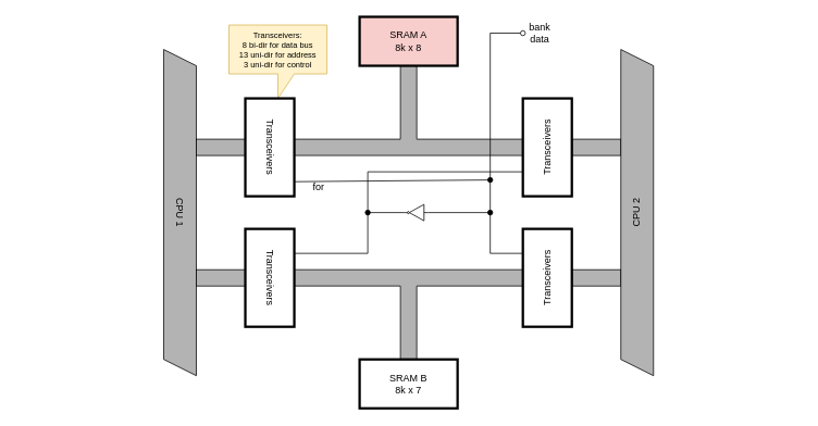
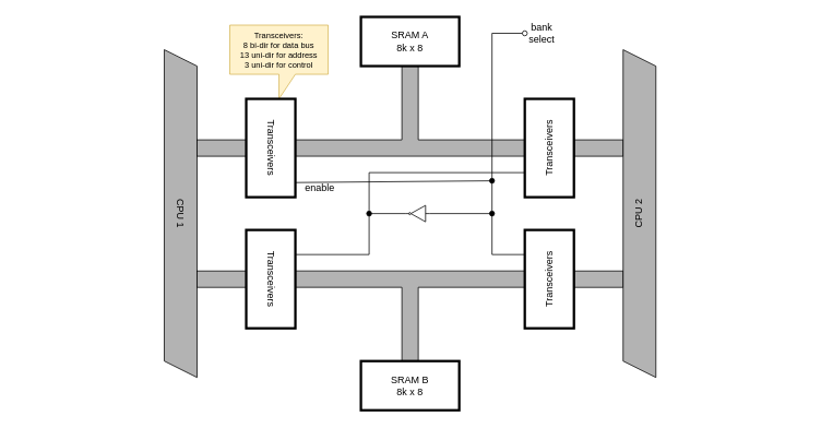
  <mxCell id="0" />
  <mxCell id="1" parent="0" />
  <mxCell id="2" value="CPU 1" style="shape=parallelogram;perimeter=parallelogramPerimeter;whiteSpace=wrap;html=1;fixedSize=1;rotation=90;fillColor=light-dark(#b3b3b3, #ededed);" vertex="1" parent="1"><mxGeometry x="20" y="240" width="400" height="40" as="geometry" /></mxCell>
  <mxCell id="3" value="" style="shape=tee;whiteSpace=wrap;html=1;fillColor=light-dark(#b3b3b3, #ededed);" vertex="1" parent="1"><mxGeometry x="360" y="330" width="280" height="110" as="geometry" /></mxCell>
  <mxCell id="4" value="" style="shape=tee;whiteSpace=wrap;html=1;rotation=-180;fillColor=light-dark(#b3b3b3, #ededed);" vertex="1" parent="1"><mxGeometry x="360" y="80" width="280" height="110" as="geometry" /></mxCell>
  <mxCell id="5" value="" style="verticalLabelPosition=bottom;shadow=0;dashed=0;align=center;html=1;verticalAlign=top;shape=mxgraph.electrical.logic_gates.inverter_2;rotation=-180;strokeWidth=1;" vertex="1" parent="1"><mxGeometry x="494" y="250" width="30" height="20" as="geometry" /></mxCell>
  <mxCell id="6" value="" style="endArrow=none;html=1;rounded=0;exitX=0;exitY=0.5;exitDx=0;exitDy=0;exitPerimeter=0;entryX=0.75;entryY=0;entryDx=0;entryDy=0;" edge="1" parent="1" source="5" target="22"><mxGeometry width="50" height="50" relative="1" as="geometry"><mxPoint x="570" y="300" as="sourcePoint" /><mxPoint x="740" y="260" as="targetPoint" /><Array as="points"><mxPoint x="600" y="260" /><mxPoint x="600" y="310" /></Array></mxGeometry></mxCell>
  <mxCell id="7" value="" style="endArrow=none;html=1;rounded=0;exitX=0.25;exitY=0;exitDx=0;exitDy=0;entryX=0.75;entryY=0;entryDx=0;entryDy=0;" edge="1" parent="1" source="23"><mxGeometry width="50" height="50" relative="1" as="geometry"><mxPoint x="378" y="210" as="sourcePoint" /><mxPoint x="494" y="260" as="targetPoint" /><Array as="points"><mxPoint x="450" y="310" /><mxPoint x="450" y="260" /></Array></mxGeometry></mxCell>
  <mxCell id="8" value="" style="endArrow=none;html=1;rounded=0;entryX=0.25;entryY=0;entryDx=0;entryDy=0;startArrow=oval;startFill=1;" edge="1" parent="1" target="21"><mxGeometry width="50" height="50" relative="1" as="geometry"><mxPoint x="450" y="260" as="sourcePoint" /><mxPoint x="460" y="210" as="targetPoint" /><Array as="points"><mxPoint x="450" y="210" /></Array></mxGeometry></mxCell>
  <mxCell id="9" value="" style="endArrow=oval;html=1;rounded=0;startArrow=oval;startFill=1;endFill=0;" edge="1" parent="1"><mxGeometry width="50" height="50" relative="1" as="geometry"><mxPoint x="600" y="220" as="sourcePoint" /><mxPoint x="640" y="40" as="targetPoint" /><Array as="points"><mxPoint x="600" y="40" /></Array></mxGeometry></mxCell>
  <mxCell id="10" value="" style="endArrow=oval;html=1;rounded=0;exitX=0.851;exitY=-0.003;exitDx=0;exitDy=0;exitPerimeter=0;endFill=1;" edge="1" parent="1" source="24"><mxGeometry width="50" height="50" relative="1" as="geometry"><mxPoint x="390" y="280" as="sourcePoint" /><mxPoint x="600" y="260" as="targetPoint" /><Array as="points"><mxPoint x="600" y="220" /></Array></mxGeometry></mxCell>
- <mxCell id="11" value="for" style="text;html=1;align=center;verticalAlign=middle;whiteSpace=wrap;rounded=0;" vertex="1" parent="1"><mxGeometry x="360" y="224" width="60" height="10" as="geometry" /></mxCell>
+ <mxCell id="11" value="enable" style="text;html=1;align=center;verticalAlign=middle;whiteSpace=wrap;rounded=0;" vertex="1" parent="1"><mxGeometry x="360" y="224" width="60" height="10" as="geometry" /></mxCell>
  <mxCell id="12" value="" style="rounded=0;whiteSpace=wrap;html=1;fillColor=light-dark(#b3b3b3, #ededed);" vertex="1" parent="1"><mxGeometry x="240" y="170" width="60" height="20" as="geometry" /></mxCell>
  <mxCell id="13" value="" style="rounded=0;whiteSpace=wrap;html=1;fillColor=light-dark(#b3b3b3, #ededed);" vertex="1" parent="1"><mxGeometry x="240" y="330" width="60" height="20" as="geometry" /></mxCell>
  <mxCell id="14" value="" style="rounded=0;whiteSpace=wrap;html=1;fillColor=light-dark(#b3b3b3, #ededed);" vertex="1" parent="1"><mxGeometry x="700" y="330" width="60" height="20" as="geometry" /></mxCell>
  <mxCell id="15" value="" style="rounded=0;whiteSpace=wrap;html=1;fillColor=light-dark(#b3b3b3, #ededed);" vertex="1" parent="1"><mxGeometry x="700" y="170" width="60" height="20" as="geometry" /></mxCell>
  <mxCell id="16" value="CPU 2" style="shape=parallelogram;perimeter=parallelogramPerimeter;whiteSpace=wrap;html=1;fixedSize=1;rotation=-90;shadow=0;fillColor=light-dark(#b3b3b3, #ededed);" vertex="1" parent="1"><mxGeometry x="580" y="240" width="400" height="40" as="geometry" /></mxCell>
- <mxCell id="17" value="bank&lt;div&gt;data&lt;/div&gt;" style="text;html=1;align=center;verticalAlign=middle;whiteSpace=wrap;rounded=0;" vertex="1" parent="1"><mxGeometry x="631" y="35" width="60" height="10" as="geometry" /></mxCell>
+ <mxCell id="17" value="bank&lt;div&gt;select&lt;/div&gt;" style="text;html=1;align=center;verticalAlign=middle;whiteSpace=wrap;rounded=0;" vertex="1" parent="1"><mxGeometry x="631" y="35" width="60" height="10" as="geometry" /></mxCell>
  <mxCell id="18" value="Transceivers:&lt;div&gt;8 bi-dir for data bus&lt;/div&gt;&lt;div&gt;13 uni-dir for address&lt;/div&gt;&lt;div&gt;3 uni-dir for control&lt;/div&gt;" style="shape=callout;whiteSpace=wrap;html=1;perimeter=calloutPerimeter;fillColor=#fff2cc;strokeColor=#d6b656;fontSize=10;fontStyle=0" vertex="1" parent="1"><mxGeometry x="280" y="30" width="120" height="90" as="geometry" /></mxCell>
- <mxCell id="19" value="SRAM A&lt;div&gt;8k x 8&lt;/div&gt;" style="rounded=0;whiteSpace=wrap;html=1;strokeWidth=3;fillColor=#f8cecc;" vertex="1" parent="1"><mxGeometry x="440" y="20" width="120" height="60" as="geometry" /></mxCell>
- <mxCell id="20" value="SRAM B&lt;div&gt;8k x 7&lt;/div&gt;" style="rounded=0;whiteSpace=wrap;html=1;strokeWidth=3;" vertex="1" parent="1"><mxGeometry x="440" y="440" width="120" height="60" as="geometry" /></mxCell>
+ <mxCell id="19" value="SRAM A&lt;div&gt;8k x 8&lt;/div&gt;" style="rounded=0;whiteSpace=wrap;html=1;strokeWidth=3;" vertex="1" parent="1"><mxGeometry x="440" y="20" width="120" height="60" as="geometry" /></mxCell>
+ <mxCell id="20" value="SRAM B&lt;div&gt;8k x 8&lt;/div&gt;" style="rounded=0;whiteSpace=wrap;html=1;strokeWidth=3;" vertex="1" parent="1"><mxGeometry x="440" y="440" width="120" height="60" as="geometry" /></mxCell>
  <mxCell id="21" value="Transceivers" style="rounded=0;whiteSpace=wrap;html=1;rotation=-90;strokeWidth=3;" vertex="1" parent="1"><mxGeometry x="610" y="150" width="120" height="60" as="geometry" /></mxCell>
  <mxCell id="22" value="Transceivers" style="rounded=0;whiteSpace=wrap;html=1;rotation=-90;strokeWidth=3;" vertex="1" parent="1"><mxGeometry x="610" y="310" width="120" height="60" as="geometry" /></mxCell>
  <mxCell id="23" value="Transceivers" style="rounded=0;whiteSpace=wrap;html=1;rotation=90;strokeWidth=3;" vertex="1" parent="1"><mxGeometry x="270" y="310" width="120" height="60" as="geometry" /></mxCell>
  <mxCell id="24" value="Transceivers" style="rounded=0;whiteSpace=wrap;html=1;rotation=90;strokeWidth=3;" vertex="1" parent="1"><mxGeometry x="270" y="150" width="120" height="60" as="geometry" /></mxCell>
